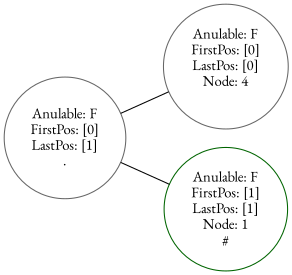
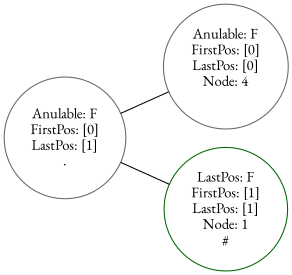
  graph {
    fontname="EB Garamond"
    rankdir=LR
    node [color=gray40 fontname="EB Garamond" shape=circle]
    edge [fontname="EB Garamond"]
    n1 [height=1 label="Anulable: F\nFirstPos: [0]\nLastPos: [1]\n." width=1]
    n2 [height=1 label="Anulable: F\nFirstPos: [0]\nLastPos: [0]\nNode: 4\n\n" width=1]
-   n3 [color=darkgreen height=1 label="Anulable: F\nFirstPos: [1]\nLastPos: [1]\nNode: 1\n#" width=1]
+   n3 [color=darkgreen height=1 label="LastPos: F\nFirstPos: [1]\nLastPos: [1]\nNode: 1\n#" width=1]
    n1 -- n2
    n1 -- n3
  }
